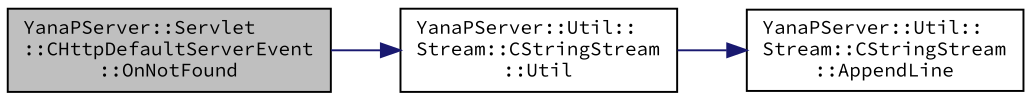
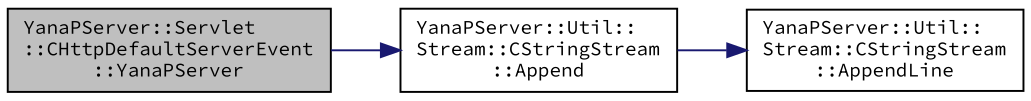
  digraph {
    fontname="Source Code Pro"
    rankdir=LR
    node [color=black fillcolor=white fontname="Source Code Pro" fontsize=10 shape=record style=filled]
    edge [color=midnightblue fontname="Source Code Pro" fontsize=10 labelfontname=Helvetica labelfontsize=10 style=solid]
-   n1 [fillcolor=grey75 fontcolor=black height=0.2 label="YanaPServer::Servlet\l::CHttpDefaultServerEvent\l::OnNotFound" width=0.4]
-   n2 [height=0.2 label="YanaPServer::Util::\lStream::CStringStream\l::Util" width=0.4]
+   n1 [fillcolor=grey75 fontcolor=black height=0.2 label="YanaPServer::Servlet\l::CHttpDefaultServerEvent\l::YanaPServer" width=0.4]
+   n2 [height=0.2 label="YanaPServer::Util::\lStream::CStringStream\l::Append" width=0.4]
    n3 [height=0.2 label="YanaPServer::Util::\lStream::CStringStream\l::AppendLine" width=0.4]
    n1 -> n2
    n2 -> n3
  }
